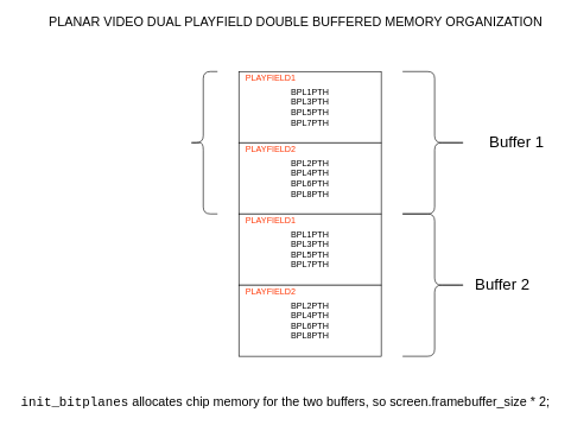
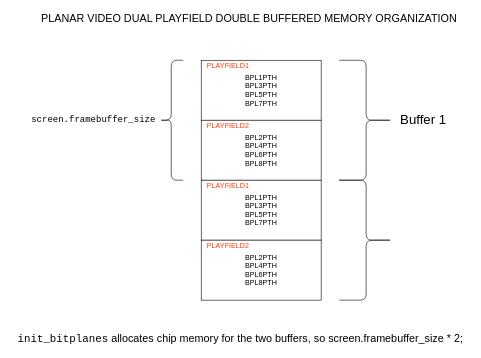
  <mxCell id="0" />
  <mxCell id="1" parent="0" />
  <mxCell id="2" value="BPL1PTH&lt;br&gt;BPL3PTH&lt;br&gt;BPL5PTH&lt;br&gt;BPL7PTH" style="rounded=0;whiteSpace=wrap;html=1;" vertex="1" parent="1"><mxGeometry x="335" y="100" width="200" height="100" as="geometry" /></mxCell>
  <mxCell id="3" value="BPL2PTH&lt;br&gt;BPL4PTH&lt;br&gt;BPL6PTH&lt;br&gt;BPL8PTH" style="rounded=0;whiteSpace=wrap;html=1;" vertex="1" parent="1"><mxGeometry x="335" y="200" width="200" height="100" as="geometry" /></mxCell>
  <mxCell id="4" value="&lt;font color=&quot;#ff3908&quot;&gt;PLAYFIELD1&lt;/font&gt;" style="text;html=1;strokeColor=none;fillColor=none;align=center;verticalAlign=middle;whiteSpace=wrap;rounded=0;" vertex="1" parent="1"><mxGeometry x="325" y="100" width="110" height="20" as="geometry" /></mxCell>
  <mxCell id="5" value="&lt;font color=&quot;#ff3908&quot;&gt;PLAYFIELD2&lt;/font&gt;" style="text;html=1;strokeColor=none;fillColor=none;align=center;verticalAlign=middle;whiteSpace=wrap;rounded=0;" vertex="1" parent="1"><mxGeometry x="325" y="200" width="110" height="20" as="geometry" /></mxCell>
  <mxCell id="6" value="BPL1PTH&lt;br&gt;BPL3PTH&lt;br&gt;BPL5PTH&lt;br&gt;BPL7PTH" style="rounded=0;whiteSpace=wrap;html=1;" vertex="1" parent="1"><mxGeometry x="335" y="300" width="200" height="100" as="geometry" /></mxCell>
  <mxCell id="7" value="BPL2PTH&lt;br&gt;BPL4PTH&lt;br&gt;BPL6PTH&lt;br&gt;BPL8PTH" style="rounded=0;whiteSpace=wrap;html=1;" vertex="1" parent="1"><mxGeometry x="335" y="400" width="200" height="100" as="geometry" /></mxCell>
  <mxCell id="8" value="&lt;font color=&quot;#ff3908&quot;&gt;PLAYFIELD1&lt;/font&gt;" style="text;html=1;strokeColor=none;fillColor=none;align=center;verticalAlign=middle;whiteSpace=wrap;rounded=0;" vertex="1" parent="1"><mxGeometry x="325" y="300" width="110" height="20" as="geometry" /></mxCell>
  <mxCell id="9" value="&lt;font color=&quot;#ff3908&quot;&gt;PLAYFIELD2&lt;/font&gt;" style="text;html=1;strokeColor=none;fillColor=none;align=center;verticalAlign=middle;whiteSpace=wrap;rounded=0;" vertex="1" parent="1"><mxGeometry x="325" y="400" width="110" height="20" as="geometry" /></mxCell>
  <mxCell id="10" value="" style="shape=curlyBracket;whiteSpace=wrap;html=1;rounded=1;flipH=1;" vertex="1" parent="1"><mxGeometry x="565" y="100" width="90" height="200" as="geometry" /></mxCell>
- <mxCell id="11" value="&lt;font style=&quot;font-size: 22px&quot;&gt;Buffer 1&lt;/font&gt;" style="text;html=1;align=center;verticalAlign=middle;resizable=0;points=[];autosize=1;strokeColor=none;fillColor=none;" vertex="1" parent="1"><mxGeometry x="680" y="190" width="90" height="20" as="geometry" /></mxCell>
+ <mxCell id="11" value="&lt;font style=&quot;font-size: 22px&quot;&gt;Buffer 1&lt;/font&gt;" style="text;html=1;align=center;verticalAlign=middle;resizable=0;points=[];autosize=1;strokeColor=none;fillColor=none;" vertex="1" parent="1"><mxGeometry x="660" y="190" width="90" height="20" as="geometry" /></mxCell>
  <mxCell id="12" value="" style="shape=curlyBracket;whiteSpace=wrap;html=1;rounded=1;flipH=1;" vertex="1" parent="1"><mxGeometry x="565" y="300" width="90" height="200" as="geometry" /></mxCell>
- <mxCell id="13" value="&lt;font style=&quot;font-size: 22px&quot;&gt;Buffer 2&lt;/font&gt;" style="text;html=1;align=center;verticalAlign=middle;resizable=0;points=[];autosize=1;strokeColor=none;fillColor=none;" vertex="1" parent="1"><mxGeometry x="660" y="390" width="90" height="20" as="geometry" /></mxCell>
  <mxCell id="14" value="" style="shape=curlyBracket;whiteSpace=wrap;html=1;rounded=1;" vertex="1" parent="1"><mxGeometry x="265" y="100" width="40" height="200" as="geometry" /></mxCell>
+ <mxCell id="15" value="&lt;font face=&quot;Courier New&quot; style=&quot;font-size: 15px&quot;&gt;screen.framebuffer_size&lt;/font&gt;" style="text;html=1;align=center;verticalAlign=middle;resizable=0;points=[];autosize=1;strokeColor=none;fillColor=none;" vertex="1" parent="1"><mxGeometry x="45" y="190" width="220" height="20" as="geometry" /></mxCell>
  <mxCell id="16" value="&lt;font style=&quot;font-size: 18px&quot;&gt;PLANAR VIDEO DUAL PLAYFIELD DOUBLE BUFFERED MEMORY ORGANIZATION&lt;/font&gt;" style="text;html=1;strokeColor=none;fillColor=none;align=center;verticalAlign=middle;whiteSpace=wrap;rounded=0;" vertex="1" parent="1"><mxGeometry x="65" y="20" width="700" height="20" as="geometry" /></mxCell>
  <mxCell id="17" value="&lt;font style=&quot;font-size: 18px&quot;&gt;&lt;font face=&quot;Courier New&quot;&gt;init_bitplanes&lt;/font&gt; allocates chip memory for the two buffers, so screen.framebuffer_size * 2;&lt;/font&gt;" style="text;html=1;align=center;verticalAlign=middle;resizable=0;points=[];autosize=1;strokeColor=none;fillColor=none;" vertex="1" parent="1"><mxGeometry x="20" y="555" width="760" height="20" as="geometry" /></mxCell>
